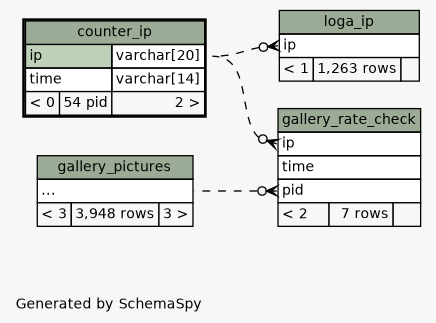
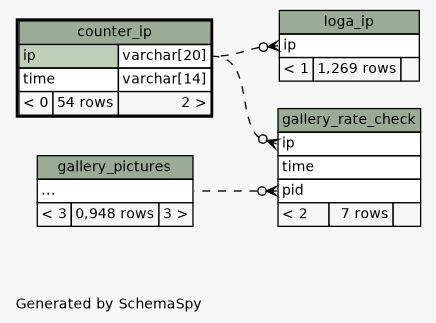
  digraph {
    bgcolor="#f7f7f7"
    fontname=Helvetica
    fontsize=11
    label="\nGenerated by SchemaSpy"
    labeljust=l
    nodesep=0.18
    rankdir=RL
    ranksep=0.46
    node [fontname=Helvetica fontsize=11 shape=plaintext]
    edge [arrowhead=none arrowsize=0.8 arrowtail=crowodot dir=back headport="ip.type:e" style=dashed tailport="ip:w"]
    n1 [label=<     <TABLE BORDER="0" CELLBORDER="1" CELLSPACING="0" BGCOLOR="#ffffff">       <TR><TD COLSPAN="3" BGCOLOR="#9bab96" ALIGN="CENTER">gallery_rate_check</TD></TR>       <TR><TD PORT="ip" COLSPAN="3" ALIGN="LEFT">ip</TD></TR>       <TR><TD PORT="time" COLSPAN="3" ALIGN="LEFT">time</TD></TR>       <TR><TD PORT="pid" COLSPAN="3" ALIGN="LEFT">pid</TD></TR>       <TR><TD ALIGN="LEFT" BGCOLOR="#f7f7f7">&lt; 2</TD><TD ALIGN="RIGHT" BGCOLOR="#f7f7f7">7 rows</TD><TD ALIGN="RIGHT" BGCOLOR="#f7f7f7">  </TD></TR>     </TABLE>>]
-   n2 [label=<     <TABLE BORDER="2" CELLBORDER="1" CELLSPACING="0" BGCOLOR="#ffffff">       <TR><TD COLSPAN="3" BGCOLOR="#9bab96" ALIGN="CENTER">counter_ip</TD></TR>       <TR><TD PORT="ip" COLSPAN="2" BGCOLOR="#bed1b8" ALIGN="LEFT">ip</TD><TD PORT="ip.type" ALIGN="LEFT">varchar[20]</TD></TR>       <TR><TD PORT="time" COLSPAN="2" ALIGN="LEFT">time</TD><TD PORT="time.type" ALIGN="LEFT">varchar[14]</TD></TR>       <TR><TD ALIGN="LEFT" BGCOLOR="#f7f7f7">&lt; 0</TD><TD ALIGN="RIGHT" BGCOLOR="#f7f7f7">54 pid</TD><TD ALIGN="RIGHT" BGCOLOR="#f7f7f7">2 &gt;</TD></TR>     </TABLE>>]
-   n3 [label=<     <TABLE BORDER="0" CELLBORDER="1" CELLSPACING="0" BGCOLOR="#ffffff">       <TR><TD COLSPAN="3" BGCOLOR="#9bab96" ALIGN="CENTER">gallery_pictures</TD></TR>       <TR><TD PORT="elipses" COLSPAN="3" ALIGN="LEFT">...</TD></TR>       <TR><TD ALIGN="LEFT" BGCOLOR="#f7f7f7">&lt; 3</TD><TD ALIGN="RIGHT" BGCOLOR="#f7f7f7">3,948 rows</TD><TD ALIGN="RIGHT" BGCOLOR="#f7f7f7">3 &gt;</TD></TR>     </TABLE>>]
-   n4 [label=<     <TABLE BORDER="0" CELLBORDER="1" CELLSPACING="0" BGCOLOR="#ffffff">       <TR><TD COLSPAN="3" BGCOLOR="#9bab96" ALIGN="CENTER">loga_ip</TD></TR>       <TR><TD PORT="ip" COLSPAN="3" ALIGN="LEFT">ip</TD></TR>       <TR><TD ALIGN="LEFT" BGCOLOR="#f7f7f7">&lt; 1</TD><TD ALIGN="RIGHT" BGCOLOR="#f7f7f7">1,263 rows</TD><TD ALIGN="RIGHT" BGCOLOR="#f7f7f7">  </TD></TR>     </TABLE>>]
+   n2 [label=<     <TABLE BORDER="2" CELLBORDER="1" CELLSPACING="0" BGCOLOR="#ffffff">       <TR><TD COLSPAN="3" BGCOLOR="#9bab96" ALIGN="CENTER">counter_ip</TD></TR>       <TR><TD PORT="ip" COLSPAN="2" BGCOLOR="#bed1b8" ALIGN="LEFT">ip</TD><TD PORT="ip.type" ALIGN="LEFT">varchar[20]</TD></TR>       <TR><TD PORT="time" COLSPAN="2" ALIGN="LEFT">time</TD><TD PORT="time.type" ALIGN="LEFT">varchar[14]</TD></TR>       <TR><TD ALIGN="LEFT" BGCOLOR="#f7f7f7">&lt; 0</TD><TD ALIGN="RIGHT" BGCOLOR="#f7f7f7">54 rows</TD><TD ALIGN="RIGHT" BGCOLOR="#f7f7f7">2 &gt;</TD></TR>     </TABLE>>]
+   n3 [label=<     <TABLE BORDER="0" CELLBORDER="1" CELLSPACING="0" BGCOLOR="#ffffff">       <TR><TD COLSPAN="3" BGCOLOR="#9bab96" ALIGN="CENTER">gallery_pictures</TD></TR>       <TR><TD PORT="elipses" COLSPAN="3" ALIGN="LEFT">...</TD></TR>       <TR><TD ALIGN="LEFT" BGCOLOR="#f7f7f7">&lt; 3</TD><TD ALIGN="RIGHT" BGCOLOR="#f7f7f7">0,948 rows</TD><TD ALIGN="RIGHT" BGCOLOR="#f7f7f7">3 &gt;</TD></TR>     </TABLE>>]
+   n4 [label=<     <TABLE BORDER="0" CELLBORDER="1" CELLSPACING="0" BGCOLOR="#ffffff">       <TR><TD COLSPAN="3" BGCOLOR="#9bab96" ALIGN="CENTER">loga_ip</TD></TR>       <TR><TD PORT="ip" COLSPAN="3" ALIGN="LEFT">ip</TD></TR>       <TR><TD ALIGN="LEFT" BGCOLOR="#f7f7f7">&lt; 1</TD><TD ALIGN="RIGHT" BGCOLOR="#f7f7f7">1,269 rows</TD><TD ALIGN="RIGHT" BGCOLOR="#f7f7f7">  </TD></TR>     </TABLE>>]
    n1 -> n2
    n1 -> n3 [headport="elipses:e" tailport="pid:w"]
    n4 -> n2
  }
